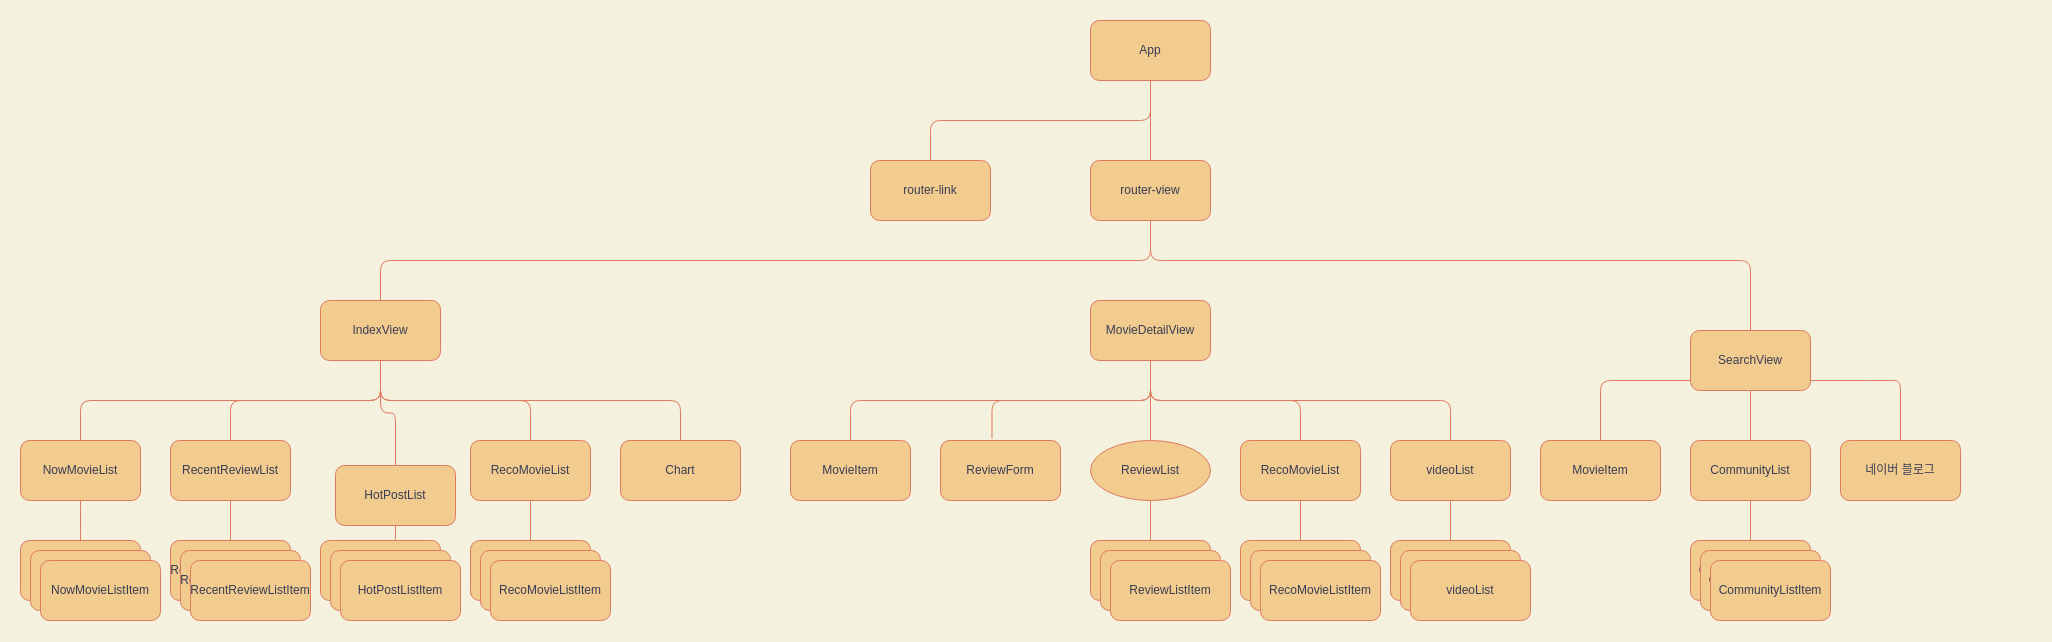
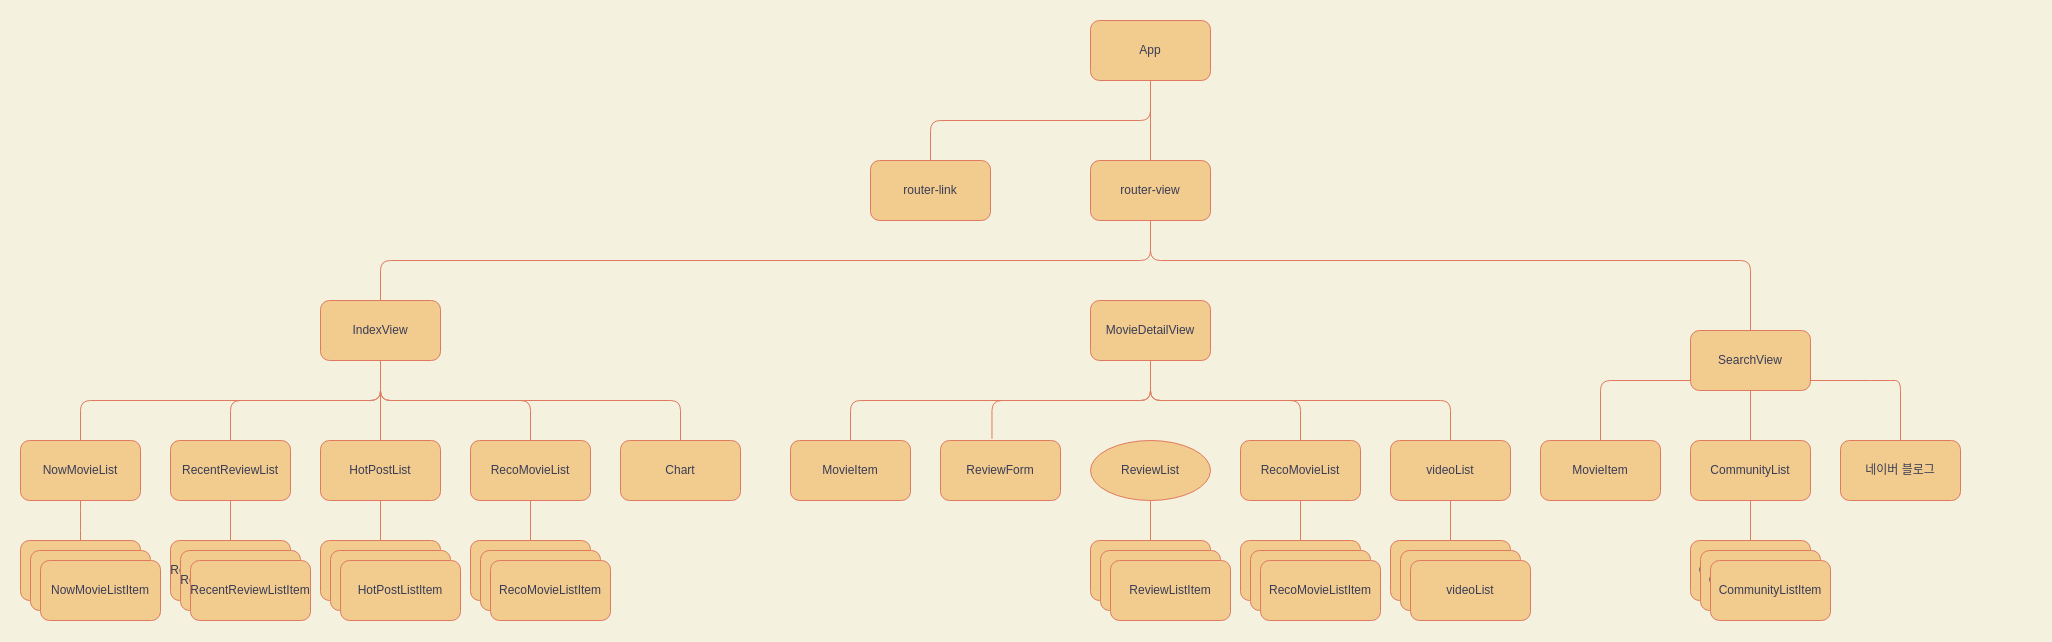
  <mxCell id="0" />
  <mxCell id="1" parent="0" />
  <mxCell id="2" style="edgeStyle=orthogonalEdgeStyle;rounded=1;orthogonalLoop=1;jettySize=auto;html=1;exitX=0.5;exitY=1;exitDx=0;exitDy=0;entryX=0.5;entryY=0;entryDx=0;entryDy=0;endArrow=none;endFill=0;strokeColor=#E07A5F;fontColor=#393C56;labelBackgroundColor=#F4F1DE;" edge="1" parent="1" source="4" target="5"><mxGeometry relative="1" as="geometry" /></mxCell>
  <mxCell id="3" style="edgeStyle=orthogonalEdgeStyle;rounded=1;orthogonalLoop=1;jettySize=auto;html=1;exitX=0.5;exitY=1;exitDx=0;exitDy=0;entryX=0.5;entryY=0;entryDx=0;entryDy=0;endArrow=none;endFill=0;strokeColor=#E07A5F;fontColor=#393C56;labelBackgroundColor=#F4F1DE;" edge="1" parent="1" source="4" target="8"><mxGeometry relative="1" as="geometry" /></mxCell>
  <mxCell id="4" value="App" style="rounded=1;whiteSpace=wrap;html=1;fillColor=#F2CC8F;strokeColor=#E07A5F;fontColor=#393C56;" vertex="1" parent="1"><mxGeometry x="1090" y="20" width="120" height="60" as="geometry" /></mxCell>
  <mxCell id="5" value="router-link" style="rounded=1;whiteSpace=wrap;html=1;fillColor=#F2CC8F;strokeColor=#E07A5F;fontColor=#393C56;" vertex="1" parent="1"><mxGeometry x="870" y="160" width="120" height="60" as="geometry" /></mxCell>
  <mxCell id="6" style="edgeStyle=orthogonalEdgeStyle;rounded=1;orthogonalLoop=1;jettySize=auto;html=1;endArrow=none;endFill=0;strokeColor=#E07A5F;fontColor=#393C56;labelBackgroundColor=#F4F1DE;" edge="1" parent="1" source="8" target="44"><mxGeometry relative="1" as="geometry"><Array as="points"><mxPoint x="1150" y="260" /><mxPoint x="380" y="260" /></Array></mxGeometry></mxCell>
  <mxCell id="7" style="edgeStyle=orthogonalEdgeStyle;rounded=1;orthogonalLoop=1;jettySize=auto;html=1;endArrow=none;endFill=0;strokeColor=#E07A5F;fontColor=#393C56;labelBackgroundColor=#F4F1DE;" edge="1" parent="1" source="8" target="54"><mxGeometry relative="1" as="geometry"><Array as="points"><mxPoint x="1150" y="260" /><mxPoint x="1750" y="260" /></Array></mxGeometry></mxCell>
  <mxCell id="8" value="router-view" style="rounded=1;whiteSpace=wrap;html=1;fillColor=#F2CC8F;strokeColor=#E07A5F;fontColor=#393C56;" vertex="1" parent="1"><mxGeometry x="1090" y="160" width="120" height="60" as="geometry" /></mxCell>
  <mxCell id="9" value="Chart" style="rounded=1;whiteSpace=wrap;html=1;fillColor=#F2CC8F;strokeColor=#E07A5F;fontColor=#393C56;" vertex="1" parent="1"><mxGeometry x="620" y="440" width="120" height="60" as="geometry" /></mxCell>
  <mxCell id="10" value="RecentReviewListItem" style="rounded=1;whiteSpace=wrap;html=1;fillColor=#F2CC8F;strokeColor=#E07A5F;fontColor=#393C56;" vertex="1" parent="1"><mxGeometry x="170" y="540" width="120" height="60" as="geometry" /></mxCell>
  <mxCell id="11" style="edgeStyle=orthogonalEdgeStyle;rounded=1;orthogonalLoop=1;jettySize=auto;html=1;entryX=0.5;entryY=0;entryDx=0;entryDy=0;endArrow=none;endFill=0;strokeColor=#E07A5F;fontColor=#393C56;labelBackgroundColor=#F4F1DE;" edge="1" parent="1" source="12" target="10"><mxGeometry relative="1" as="geometry" /></mxCell>
  <mxCell id="12" value="RecentReviewList" style="rounded=1;whiteSpace=wrap;html=1;fillColor=#F2CC8F;strokeColor=#E07A5F;fontColor=#393C56;" vertex="1" parent="1"><mxGeometry x="170" y="440" width="120" height="60" as="geometry" /></mxCell>
  <mxCell id="13" value="MovieItem" style="rounded=1;whiteSpace=wrap;html=1;fillColor=#F2CC8F;strokeColor=#E07A5F;fontColor=#393C56;" vertex="1" parent="1"><mxGeometry x="790" y="440" width="120" height="60" as="geometry" /></mxCell>
  <mxCell id="14" style="edgeStyle=orthogonalEdgeStyle;rounded=1;orthogonalLoop=1;jettySize=auto;html=1;endArrow=none;endFill=0;strokeColor=#E07A5F;fontColor=#393C56;labelBackgroundColor=#F4F1DE;" edge="1" parent="1" source="15" target="45"><mxGeometry relative="1" as="geometry" /></mxCell>
- <mxCell id="15" value="HotPostList" style="rounded=1;whiteSpace=wrap;html=1;fillColor=#F2CC8F;strokeColor=#E07A5F;fontColor=#393C56;" vertex="1" parent="1"><mxGeometry x="335" y="465" width="120" height="60" as="geometry" /></mxCell>
+ <mxCell id="15" value="HotPostList" style="rounded=1;whiteSpace=wrap;html=1;fillColor=#F2CC8F;strokeColor=#E07A5F;fontColor=#393C56;" vertex="1" parent="1"><mxGeometry x="320" y="440" width="120" height="60" as="geometry" /></mxCell>
  <mxCell id="16" style="edgeStyle=orthogonalEdgeStyle;rounded=1;orthogonalLoop=1;jettySize=auto;html=1;exitX=0.5;exitY=0;exitDx=0;exitDy=0;endArrow=none;endFill=0;strokeColor=#E07A5F;fontColor=#393C56;labelBackgroundColor=#F4F1DE;" edge="1" parent="1" source="17" target="29"><mxGeometry relative="1" as="geometry"><Array as="points"><mxPoint x="80" y="520" /><mxPoint x="80" y="520" /></Array></mxGeometry></mxCell>
  <mxCell id="17" value="NowMovieListItem" style="rounded=1;whiteSpace=wrap;html=1;fillColor=#F2CC8F;strokeColor=#E07A5F;fontColor=#393C56;" vertex="1" parent="1"><mxGeometry x="20" y="540" width="120" height="60" as="geometry" /></mxCell>
  <mxCell id="18" value="ReviewForm" style="rounded=1;whiteSpace=wrap;html=1;fillColor=#F2CC8F;strokeColor=#E07A5F;fontColor=#393C56;" vertex="1" parent="1"><mxGeometry x="940" y="440" width="120" height="60" as="geometry" /></mxCell>
  <mxCell id="19" style="edgeStyle=orthogonalEdgeStyle;rounded=1;orthogonalLoop=1;jettySize=auto;html=1;entryX=0.5;entryY=0;entryDx=0;entryDy=0;endArrow=none;endFill=0;strokeColor=#E07A5F;fontColor=#393C56;labelBackgroundColor=#F4F1DE;" edge="1" parent="1" source="24" target="13"><mxGeometry relative="1" as="geometry"><Array as="points"><mxPoint x="1150" y="400" /><mxPoint x="850" y="400" /></Array></mxGeometry></mxCell>
  <mxCell id="20" style="edgeStyle=orthogonalEdgeStyle;rounded=1;orthogonalLoop=1;jettySize=auto;html=1;entryX=0.429;entryY=-0.029;entryDx=0;entryDy=0;entryPerimeter=0;endArrow=none;endFill=0;strokeColor=#E07A5F;fontColor=#393C56;labelBackgroundColor=#F4F1DE;" edge="1" parent="1" source="24" target="18"><mxGeometry relative="1" as="geometry"><Array as="points"><mxPoint x="1150" y="400" /><mxPoint x="992" y="400" /></Array></mxGeometry></mxCell>
- <mxCell id="21" style="edgeStyle=orthogonalEdgeStyle;rounded=1;orthogonalLoop=1;jettySize=auto;html=1;entryX=0.5;entryY=0;entryDx=0;entryDy=0;endArrow=none;endFill=0;strokeColor=#E07A5F;fontColor=#393C56;labelBackgroundColor=#F4F1DE;" edge="1" parent="1" source="24" target="31"><mxGeometry relative="1" as="geometry" /></mxCell>
  <mxCell id="22" style="edgeStyle=orthogonalEdgeStyle;rounded=1;orthogonalLoop=1;jettySize=auto;html=1;endArrow=none;endFill=0;entryX=0.5;entryY=0;entryDx=0;entryDy=0;strokeColor=#E07A5F;fontColor=#393C56;labelBackgroundColor=#F4F1DE;" edge="1" parent="1" source="24" target="28"><mxGeometry relative="1" as="geometry"><mxPoint x="1300" y="430" as="targetPoint" /><Array as="points"><mxPoint x="1150" y="400" /><mxPoint x="1300" y="400" /></Array></mxGeometry></mxCell>
  <mxCell id="23" style="edgeStyle=orthogonalEdgeStyle;rounded=1;orthogonalLoop=1;jettySize=auto;html=1;endArrow=none;endFill=0;strokeColor=#E07A5F;fontColor=#393C56;labelBackgroundColor=#F4F1DE;" edge="1" parent="1" source="24" target="26"><mxGeometry relative="1" as="geometry"><Array as="points"><mxPoint x="1150" y="400" /><mxPoint x="1450" y="400" /></Array></mxGeometry></mxCell>
  <mxCell id="24" value="MovieDetailView" style="rounded=1;whiteSpace=wrap;html=1;fillColor=#F2CC8F;strokeColor=#E07A5F;fontColor=#393C56;" vertex="1" parent="1"><mxGeometry x="1090" y="300" width="120" height="60" as="geometry" /></mxCell>
  <mxCell id="25" style="edgeStyle=orthogonalEdgeStyle;rounded=1;orthogonalLoop=1;jettySize=auto;html=1;endArrow=none;endFill=0;strokeColor=#E07A5F;fontColor=#393C56;labelBackgroundColor=#F4F1DE;" edge="1" parent="1" source="26" target="36"><mxGeometry relative="1" as="geometry" /></mxCell>
  <mxCell id="26" value="videoList" style="rounded=1;whiteSpace=wrap;html=1;fillColor=#F2CC8F;strokeColor=#E07A5F;fontColor=#393C56;" vertex="1" parent="1"><mxGeometry x="1390" y="440" width="120" height="60" as="geometry" /></mxCell>
  <mxCell id="27" style="edgeStyle=orthogonalEdgeStyle;rounded=1;orthogonalLoop=1;jettySize=auto;html=1;endArrow=none;endFill=0;strokeColor=#E07A5F;fontColor=#393C56;labelBackgroundColor=#F4F1DE;" edge="1" parent="1" source="28" target="35"><mxGeometry relative="1" as="geometry" /></mxCell>
  <mxCell id="28" value="RecoMovieList" style="rounded=1;whiteSpace=wrap;html=1;fillColor=#F2CC8F;strokeColor=#E07A5F;fontColor=#393C56;" vertex="1" parent="1"><mxGeometry x="1240" y="440" width="120" height="60" as="geometry" /></mxCell>
  <mxCell id="29" value="NowMovieList" style="rounded=1;whiteSpace=wrap;html=1;fillColor=#F2CC8F;strokeColor=#E07A5F;fontColor=#393C56;" vertex="1" parent="1"><mxGeometry x="20" y="440" width="120" height="60" as="geometry" /></mxCell>
  <mxCell id="30" style="edgeStyle=orthogonalEdgeStyle;rounded=1;orthogonalLoop=1;jettySize=auto;html=1;endArrow=none;endFill=0;strokeColor=#E07A5F;fontColor=#393C56;labelBackgroundColor=#F4F1DE;" edge="1" parent="1" source="31" target="32"><mxGeometry relative="1" as="geometry" /></mxCell>
  <mxCell id="31" value="ReviewList" style="ellipse;whiteSpace=wrap;html=1;fillColor=#F2CC8F;strokeColor=#E07A5F;fontColor=#393C56;" vertex="1" parent="1"><mxGeometry x="1090" y="440" width="120" height="60" as="geometry" /></mxCell>
  <mxCell id="32" value="ReviewListItem" style="rounded=1;whiteSpace=wrap;html=1;fillColor=#F2CC8F;strokeColor=#E07A5F;fontColor=#393C56;" vertex="1" parent="1"><mxGeometry x="1090" y="540" width="120" height="60" as="geometry" /></mxCell>
  <mxCell id="33" value="ReviewListItem" style="rounded=1;whiteSpace=wrap;html=1;fillColor=#F2CC8F;strokeColor=#E07A5F;fontColor=#393C56;" vertex="1" parent="1"><mxGeometry x="1100" y="550" width="120" height="60" as="geometry" /></mxCell>
  <mxCell id="34" value="ReviewListItem" style="rounded=1;whiteSpace=wrap;html=1;fillColor=#F2CC8F;strokeColor=#E07A5F;fontColor=#393C56;" vertex="1" parent="1"><mxGeometry x="1110" y="560" width="120" height="60" as="geometry" /></mxCell>
  <mxCell id="35" value="RecoMovieListItem" style="rounded=1;whiteSpace=wrap;html=1;fillColor=#F2CC8F;strokeColor=#E07A5F;fontColor=#393C56;" vertex="1" parent="1"><mxGeometry x="1240" y="540" width="120" height="60" as="geometry" /></mxCell>
  <mxCell id="36" value="videoList" style="rounded=1;whiteSpace=wrap;html=1;fillColor=#F2CC8F;strokeColor=#E07A5F;fontColor=#393C56;" vertex="1" parent="1"><mxGeometry x="1390" y="540" width="120" height="60" as="geometry" /></mxCell>
  <mxCell id="37" value="videoList" style="rounded=1;whiteSpace=wrap;html=1;fillColor=#F2CC8F;strokeColor=#E07A5F;fontColor=#393C56;" vertex="1" parent="1"><mxGeometry x="1400" y="550" width="120" height="60" as="geometry" /></mxCell>
  <mxCell id="38" value="videoList" style="rounded=1;whiteSpace=wrap;html=1;fillColor=#F2CC8F;strokeColor=#E07A5F;fontColor=#393C56;" vertex="1" parent="1"><mxGeometry x="1410" y="560" width="120" height="60" as="geometry" /></mxCell>
  <mxCell id="39" style="edgeStyle=orthogonalEdgeStyle;rounded=1;orthogonalLoop=1;jettySize=auto;html=1;endArrow=none;endFill=0;strokeColor=#E07A5F;fontColor=#393C56;labelBackgroundColor=#F4F1DE;" edge="1" parent="1" source="44" target="29"><mxGeometry relative="1" as="geometry"><Array as="points"><mxPoint x="380" y="400" /><mxPoint x="80" y="400" /></Array></mxGeometry></mxCell>
  <mxCell id="40" style="edgeStyle=orthogonalEdgeStyle;rounded=1;orthogonalLoop=1;jettySize=auto;html=1;entryX=0.5;entryY=0;entryDx=0;entryDy=0;endArrow=none;endFill=0;strokeColor=#E07A5F;fontColor=#393C56;labelBackgroundColor=#F4F1DE;" edge="1" parent="1" source="44" target="12"><mxGeometry relative="1" as="geometry"><Array as="points"><mxPoint x="380" y="400" /><mxPoint x="230" y="400" /></Array></mxGeometry></mxCell>
  <mxCell id="41" style="edgeStyle=orthogonalEdgeStyle;rounded=1;orthogonalLoop=1;jettySize=auto;html=1;entryX=0.5;entryY=0;entryDx=0;entryDy=0;endArrow=none;endFill=0;strokeColor=#E07A5F;fontColor=#393C56;labelBackgroundColor=#F4F1DE;" edge="1" parent="1" source="44" target="15"><mxGeometry relative="1" as="geometry" /></mxCell>
  <mxCell id="42" style="edgeStyle=orthogonalEdgeStyle;rounded=1;orthogonalLoop=1;jettySize=auto;html=1;endArrow=none;endFill=0;strokeColor=#E07A5F;fontColor=#393C56;labelBackgroundColor=#F4F1DE;" edge="1" parent="1" source="44" target="47"><mxGeometry relative="1" as="geometry"><Array as="points"><mxPoint x="380" y="400" /><mxPoint x="530" y="400" /></Array></mxGeometry></mxCell>
  <mxCell id="43" style="edgeStyle=orthogonalEdgeStyle;rounded=1;orthogonalLoop=1;jettySize=auto;html=1;endArrow=none;endFill=0;strokeColor=#E07A5F;fontColor=#393C56;labelBackgroundColor=#F4F1DE;" edge="1" parent="1" source="44" target="9"><mxGeometry relative="1" as="geometry"><Array as="points"><mxPoint x="380" y="400" /><mxPoint x="680" y="400" /></Array></mxGeometry></mxCell>
  <mxCell id="44" value="IndexView" style="rounded=1;whiteSpace=wrap;html=1;fillColor=#F2CC8F;strokeColor=#E07A5F;fontColor=#393C56;" vertex="1" parent="1"><mxGeometry x="320" y="300" width="120" height="60" as="geometry" /></mxCell>
  <mxCell id="45" value="HotPostListItem" style="rounded=1;whiteSpace=wrap;html=1;fillColor=#F2CC8F;strokeColor=#E07A5F;fontColor=#393C56;" vertex="1" parent="1"><mxGeometry x="320" y="540" width="120" height="60" as="geometry" /></mxCell>
  <mxCell id="46" style="edgeStyle=orthogonalEdgeStyle;rounded=1;orthogonalLoop=1;jettySize=auto;html=1;endArrow=none;endFill=0;strokeColor=#E07A5F;fontColor=#393C56;labelBackgroundColor=#F4F1DE;" edge="1" parent="1" source="47" target="50"><mxGeometry relative="1" as="geometry" /></mxCell>
  <mxCell id="47" value="RecoMovieList" style="rounded=1;whiteSpace=wrap;html=1;fillColor=#F2CC8F;strokeColor=#E07A5F;fontColor=#393C56;" vertex="1" parent="1"><mxGeometry x="470" y="440" width="120" height="60" as="geometry" /></mxCell>
  <mxCell id="48" value="NowMovieListItem" style="rounded=1;whiteSpace=wrap;html=1;fillColor=#F2CC8F;strokeColor=#E07A5F;fontColor=#393C56;" vertex="1" parent="1"><mxGeometry x="30" y="550" width="120" height="60" as="geometry" /></mxCell>
  <mxCell id="49" value="NowMovieListItem" style="rounded=1;whiteSpace=wrap;html=1;fillColor=#F2CC8F;strokeColor=#E07A5F;fontColor=#393C56;" vertex="1" parent="1"><mxGeometry x="40" y="560" width="120" height="60" as="geometry" /></mxCell>
  <mxCell id="50" value="RecoMovieListItem" style="rounded=1;whiteSpace=wrap;html=1;fillColor=#F2CC8F;strokeColor=#E07A5F;fontColor=#393C56;" vertex="1" parent="1"><mxGeometry x="470" y="540" width="120" height="60" as="geometry" /></mxCell>
  <mxCell id="51" style="edgeStyle=orthogonalEdgeStyle;rounded=1;orthogonalLoop=1;jettySize=auto;html=1;endArrow=none;endFill=0;strokeColor=#E07A5F;fontColor=#393C56;labelBackgroundColor=#F4F1DE;" edge="1" parent="1" source="54" target="55"><mxGeometry relative="1" as="geometry"><Array as="points"><mxPoint x="1750" y="380" /><mxPoint x="1600" y="380" /></Array></mxGeometry></mxCell>
  <mxCell id="52" style="edgeStyle=orthogonalEdgeStyle;rounded=1;orthogonalLoop=1;jettySize=auto;html=1;endArrow=none;endFill=0;strokeColor=#E07A5F;fontColor=#393C56;labelBackgroundColor=#F4F1DE;" edge="1" parent="1" source="54" target="57"><mxGeometry relative="1" as="geometry" /></mxCell>
  <mxCell id="53" style="edgeStyle=orthogonalEdgeStyle;rounded=1;orthogonalLoop=1;jettySize=auto;html=1;endArrow=none;endFill=0;strokeColor=#E07A5F;fontColor=#393C56;labelBackgroundColor=#F4F1DE;" edge="1" parent="1" source="54" target="58"><mxGeometry relative="1" as="geometry"><Array as="points"><mxPoint x="1880" y="380" /><mxPoint x="2030" y="380" /></Array></mxGeometry></mxCell>
  <mxCell id="54" value="SearchView" style="rounded=1;whiteSpace=wrap;html=1;fillColor=#F2CC8F;strokeColor=#E07A5F;fontColor=#393C56;" vertex="1" parent="1"><mxGeometry x="1690" y="330" width="120" height="60" as="geometry" /></mxCell>
  <mxCell id="55" value="MovieItem" style="rounded=1;whiteSpace=wrap;html=1;fillColor=#F2CC8F;strokeColor=#E07A5F;fontColor=#393C56;" vertex="1" parent="1"><mxGeometry x="1540" y="440" width="120" height="60" as="geometry" /></mxCell>
  <mxCell id="56" style="edgeStyle=orthogonalEdgeStyle;rounded=1;orthogonalLoop=1;jettySize=auto;html=1;endArrow=none;endFill=0;strokeColor=#E07A5F;fontColor=#393C56;labelBackgroundColor=#F4F1DE;" edge="1" parent="1" source="57" target="59"><mxGeometry relative="1" as="geometry" /></mxCell>
  <mxCell id="57" value="CommunityList" style="rounded=1;whiteSpace=wrap;html=1;fillColor=#F2CC8F;strokeColor=#E07A5F;fontColor=#393C56;" vertex="1" parent="1"><mxGeometry x="1690" y="440" width="120" height="60" as="geometry" /></mxCell>
  <mxCell id="58" value="네이버 블로그" style="rounded=1;whiteSpace=wrap;html=1;fillColor=#F2CC8F;strokeColor=#E07A5F;fontColor=#393C56;" vertex="1" parent="1"><mxGeometry x="1840" y="440" width="120" height="60" as="geometry" /></mxCell>
  <mxCell id="59" value="CommunityListItem" style="rounded=1;whiteSpace=wrap;html=1;fillColor=#F2CC8F;strokeColor=#E07A5F;fontColor=#393C56;" vertex="1" parent="1"><mxGeometry x="1690" y="540" width="120" height="60" as="geometry" /></mxCell>
  <mxCell id="60" value="CommunityListItem" style="rounded=1;whiteSpace=wrap;html=1;fillColor=#F2CC8F;strokeColor=#E07A5F;fontColor=#393C56;" vertex="1" parent="1"><mxGeometry x="1700" y="550" width="120" height="60" as="geometry" /></mxCell>
  <mxCell id="61" value="CommunityListItem" style="rounded=1;whiteSpace=wrap;html=1;fillColor=#F2CC8F;strokeColor=#E07A5F;fontColor=#393C56;" vertex="1" parent="1"><mxGeometry x="1710" y="560" width="120" height="60" as="geometry" /></mxCell>
  <mxCell id="62" value="RecoMovieListItem" style="rounded=1;whiteSpace=wrap;html=1;fillColor=#F2CC8F;strokeColor=#E07A5F;fontColor=#393C56;" vertex="1" parent="1"><mxGeometry x="480" y="550" width="120" height="60" as="geometry" /></mxCell>
  <mxCell id="63" value="RecoMovieListItem" style="rounded=1;whiteSpace=wrap;html=1;fillColor=#F2CC8F;strokeColor=#E07A5F;fontColor=#393C56;" vertex="1" parent="1"><mxGeometry x="490" y="560" width="120" height="60" as="geometry" /></mxCell>
  <mxCell id="64" value="HotPostListItem" style="rounded=1;whiteSpace=wrap;html=1;fillColor=#F2CC8F;strokeColor=#E07A5F;fontColor=#393C56;" vertex="1" parent="1"><mxGeometry x="330" y="550" width="120" height="60" as="geometry" /></mxCell>
  <mxCell id="65" value="HotPostListItem" style="rounded=1;whiteSpace=wrap;html=1;fillColor=#F2CC8F;strokeColor=#E07A5F;fontColor=#393C56;" vertex="1" parent="1"><mxGeometry x="340" y="560" width="120" height="60" as="geometry" /></mxCell>
  <mxCell id="66" value="RecentReviewListItem" style="rounded=1;whiteSpace=wrap;html=1;fillColor=#F2CC8F;strokeColor=#E07A5F;fontColor=#393C56;" vertex="1" parent="1"><mxGeometry x="180" y="550" width="120" height="60" as="geometry" /></mxCell>
  <mxCell id="67" value="RecentReviewListItem" style="rounded=1;whiteSpace=wrap;html=1;fillColor=#F2CC8F;strokeColor=#E07A5F;fontColor=#393C56;" vertex="1" parent="1"><mxGeometry x="190" y="560" width="120" height="60" as="geometry" /></mxCell>
  <mxCell id="68" value="RecoMovieListItem" style="rounded=1;whiteSpace=wrap;html=1;fillColor=#F2CC8F;strokeColor=#E07A5F;fontColor=#393C56;" vertex="1" parent="1"><mxGeometry x="1250" y="550" width="120" height="60" as="geometry" /></mxCell>
  <mxCell id="69" value="RecoMovieListItem" style="rounded=1;whiteSpace=wrap;html=1;fillColor=#F2CC8F;strokeColor=#E07A5F;fontColor=#393C56;" vertex="1" parent="1"><mxGeometry x="1260" y="560" width="120" height="60" as="geometry" /></mxCell>
